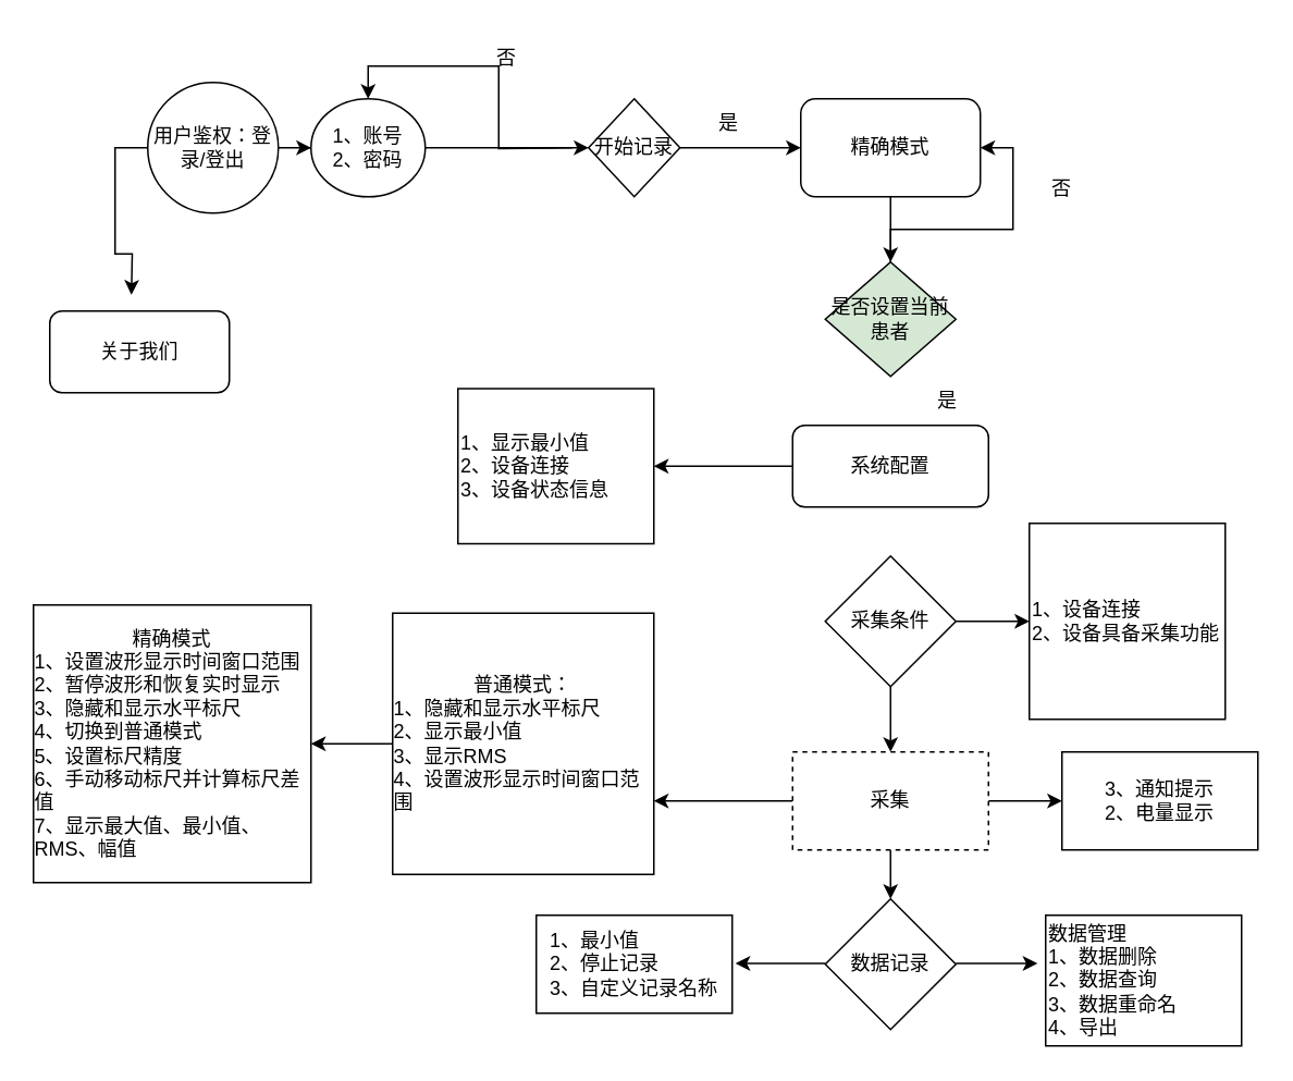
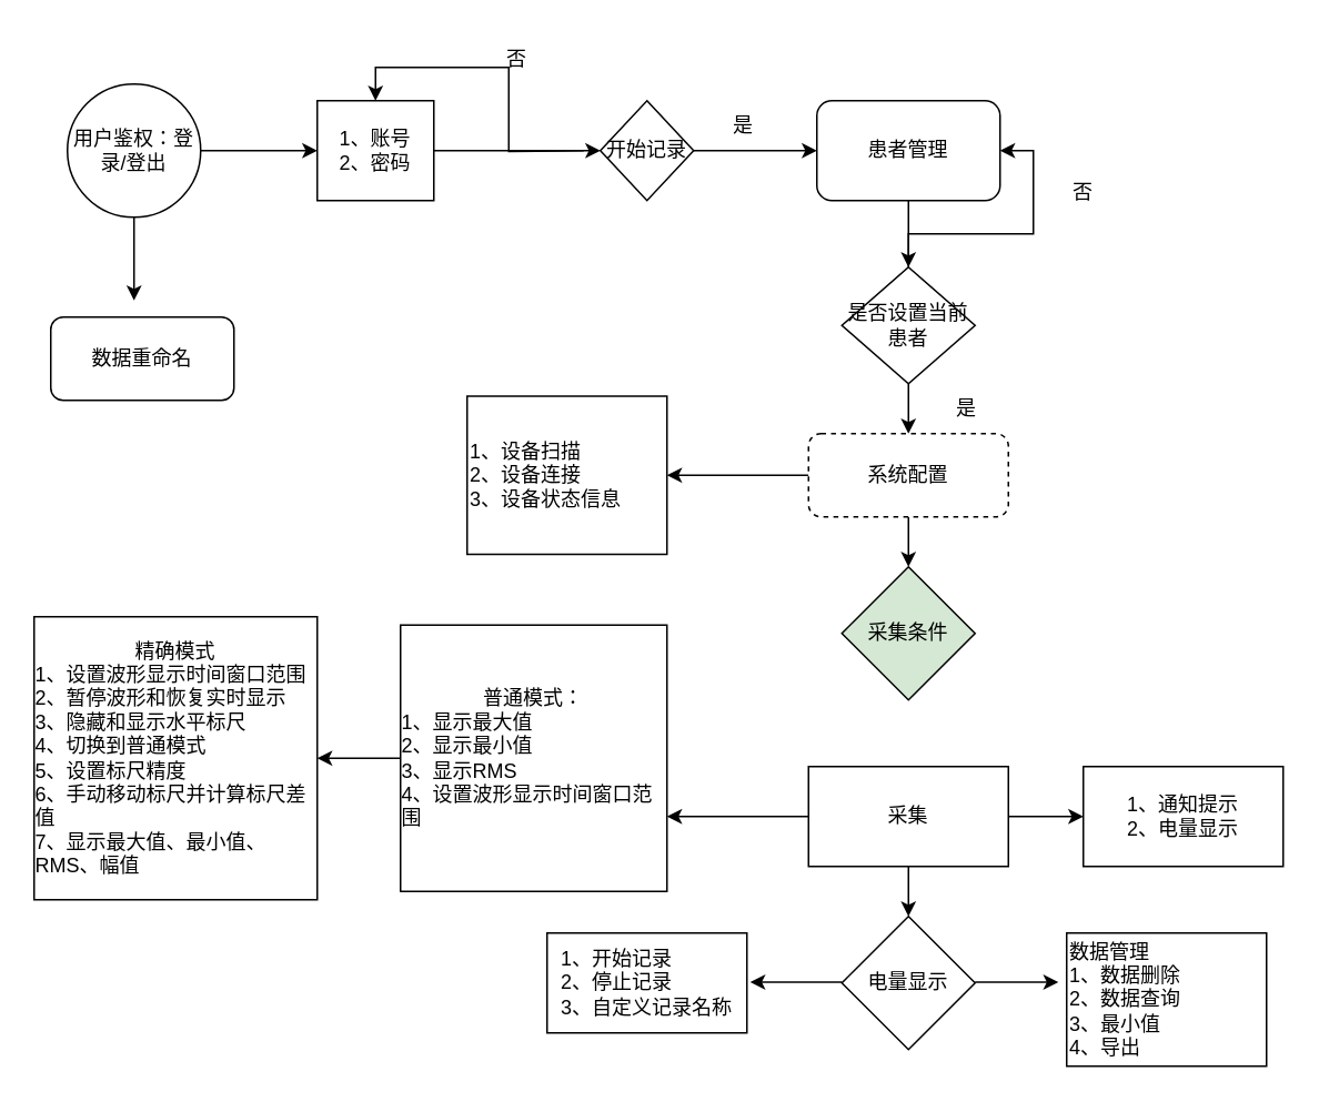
  <mxCell id="0" />
  <mxCell id="1" parent="0" />
  <mxCell id="2" style="edgeStyle=orthogonalEdgeStyle;rounded=0;orthogonalLoop=1;jettySize=auto;html=1;entryX=0;entryY=0.5;entryDx=0;entryDy=0;" edge="1" parent="1" source="4" target="6"><mxGeometry relative="1" as="geometry" /></mxCell>
  <mxCell id="3" style="edgeStyle=orthogonalEdgeStyle;rounded=0;orthogonalLoop=1;jettySize=auto;html=1;" edge="1" parent="1" source="4"><mxGeometry relative="1" as="geometry"><mxPoint x="80" y="180" as="targetPoint" /></mxGeometry></mxCell>
- <mxCell id="4" value="用户鉴权：登录/登出" style="ellipse;whiteSpace=wrap;html=1;aspect=fixed;" vertex="1" parent="1"><mxGeometry x="90" y="50" width="80" height="80" as="geometry" /></mxCell>
+ <mxCell id="4" value="用户鉴权：登录/登出" style="ellipse;whiteSpace=wrap;html=1;aspect=fixed;" vertex="1" parent="1"><mxGeometry x="40" y="50" width="80" height="80" as="geometry" /></mxCell>
  <mxCell id="5" style="edgeStyle=orthogonalEdgeStyle;rounded=0;orthogonalLoop=1;jettySize=auto;html=1;exitX=1;exitY=0.5;exitDx=0;exitDy=0;" edge="1" parent="1" source="6"><mxGeometry relative="1" as="geometry"><mxPoint x="360" y="90" as="targetPoint" /></mxGeometry></mxCell>
- <mxCell id="6" value="1、账号&lt;br&gt;2、密码" style="ellipse;whiteSpace=wrap;html=1;" vertex="1" parent="1"><mxGeometry x="190" y="60" width="70" height="60" as="geometry" /></mxCell>
+ <mxCell id="6" value="1、账号&lt;br&gt;2、密码" style="rounded=0;whiteSpace=wrap;html=1;" vertex="1" parent="1"><mxGeometry x="190" y="60" width="70" height="60" as="geometry" /></mxCell>
  <mxCell id="7" style="edgeStyle=orthogonalEdgeStyle;rounded=0;orthogonalLoop=1;jettySize=auto;html=1;entryX=0.5;entryY=0;entryDx=0;entryDy=0;" edge="1" parent="1" target="6"><mxGeometry relative="1" as="geometry"><mxPoint x="350" y="90" as="sourcePoint" /></mxGeometry></mxCell>
  <mxCell id="8" style="edgeStyle=orthogonalEdgeStyle;rounded=0;orthogonalLoop=1;jettySize=auto;html=1;" edge="1" parent="1" source="9"><mxGeometry relative="1" as="geometry"><mxPoint x="490" y="90" as="targetPoint" /></mxGeometry></mxCell>
  <mxCell id="9" value="开始记录" style="rhombus;whiteSpace=wrap;html=1;" vertex="1" parent="1"><mxGeometry x="360" y="60" width="56" height="60" as="geometry" /></mxCell>
  <mxCell id="10" style="edgeStyle=orthogonalEdgeStyle;rounded=0;orthogonalLoop=1;jettySize=auto;html=1;exitX=0.5;exitY=1;exitDx=0;exitDy=0;entryX=0.5;entryY=0;entryDx=0;entryDy=0;" edge="1" parent="1" source="11" target="16"><mxGeometry relative="1" as="geometry" /></mxCell>
- <mxCell id="11" value="精确模式" style="rounded=1;whiteSpace=wrap;html=1;" vertex="1" parent="1"><mxGeometry x="490" y="60" width="110" height="60" as="geometry" /></mxCell>
+ <mxCell id="11" value="患者管理" style="rounded=1;whiteSpace=wrap;html=1;" vertex="1" parent="1"><mxGeometry x="490" y="60" width="110" height="60" as="geometry" /></mxCell>
  <mxCell id="12" value="否" style="text;html=1;strokeColor=none;fillColor=none;align=center;verticalAlign=middle;whiteSpace=wrap;rounded=0;" vertex="1" parent="1"><mxGeometry x="280" y="20" width="60" height="30" as="geometry" /></mxCell>
  <mxCell id="13" value="是" style="text;html=1;strokeColor=none;fillColor=none;align=center;verticalAlign=middle;whiteSpace=wrap;rounded=0;" vertex="1" parent="1"><mxGeometry x="416" y="60" width="60" height="30" as="geometry" /></mxCell>
+ <mxCell id="14" style="edgeStyle=orthogonalEdgeStyle;rounded=0;orthogonalLoop=1;jettySize=auto;html=1;entryX=0.5;entryY=0;entryDx=0;entryDy=0;" edge="1" parent="1" source="16" target="19"><mxGeometry relative="1" as="geometry" /></mxCell>
  <mxCell id="15" style="edgeStyle=orthogonalEdgeStyle;rounded=0;orthogonalLoop=1;jettySize=auto;html=1;entryX=1;entryY=0.5;entryDx=0;entryDy=0;" edge="1" parent="1" source="16" target="11"><mxGeometry relative="1" as="geometry" /></mxCell>
- <mxCell id="16" value="是否设置当前患者" style="rhombus;whiteSpace=wrap;html=1;fillColor=#d5e8d4;" vertex="1" parent="1"><mxGeometry x="505" y="160" width="80" height="70" as="geometry" /></mxCell>
+ <mxCell id="16" value="是否设置当前患者" style="rhombus;whiteSpace=wrap;html=1;" vertex="1" parent="1"><mxGeometry x="505" y="160" width="80" height="70" as="geometry" /></mxCell>
+ <mxCell id="17" style="edgeStyle=orthogonalEdgeStyle;rounded=0;orthogonalLoop=1;jettySize=auto;html=1;entryX=0.5;entryY=0;entryDx=0;entryDy=0;" edge="1" parent="1" source="19" target="24"><mxGeometry relative="1" as="geometry" /></mxCell>
  <mxCell id="18" style="edgeStyle=orthogonalEdgeStyle;rounded=0;orthogonalLoop=1;jettySize=auto;html=1;" edge="1" parent="1" source="19"><mxGeometry relative="1" as="geometry"><mxPoint x="400" y="285" as="targetPoint" /></mxGeometry></mxCell>
- <mxCell id="19" value="系统配置" style="rounded=1;whiteSpace=wrap;html=1;" vertex="1" parent="1"><mxGeometry x="485" y="260" width="120" height="50" as="geometry" /></mxCell>
- <mxCell id="20" value="关于我们" style="rounded=1;whiteSpace=wrap;html=1;" vertex="1" parent="1"><mxGeometry x="30" y="190" width="110" height="50" as="geometry" /></mxCell>
- <mxCell id="21" value="&lt;div style=&quot;&quot;&gt;1、显示最小值&lt;/div&gt;&lt;div style=&quot;&quot;&gt;2、设备连接&lt;br&gt;&lt;/div&gt;&lt;div style=&quot;&quot;&gt;3、设备状态信息&lt;/div&gt;" style="rounded=0;whiteSpace=wrap;html=1;align=left;" vertex="1" parent="1"><mxGeometry x="280" y="237.5" width="120" height="95" as="geometry" /></mxCell>
- <mxCell id="22" style="edgeStyle=orthogonalEdgeStyle;rounded=0;orthogonalLoop=1;jettySize=auto;html=1;entryX=0.5;entryY=0;entryDx=0;entryDy=0;" edge="1" parent="1" source="24" target="28"><mxGeometry relative="1" as="geometry" /></mxCell>
- <mxCell id="23" style="edgeStyle=orthogonalEdgeStyle;rounded=0;orthogonalLoop=1;jettySize=auto;html=1;exitX=1;exitY=0.5;exitDx=0;exitDy=0;entryX=0;entryY=0.5;entryDx=0;entryDy=0;" edge="1" parent="1" source="24" target="29"><mxGeometry relative="1" as="geometry" /></mxCell>
- <mxCell id="24" value="采集条件" style="rhombus;whiteSpace=wrap;html=1;" vertex="1" parent="1"><mxGeometry x="505" y="340" width="80" height="80" as="geometry" /></mxCell>
+ <mxCell id="19" value="系统配置" style="rounded=1;whiteSpace=wrap;html=1;dashed=1;" vertex="1" parent="1"><mxGeometry x="485" y="260" width="120" height="50" as="geometry" /></mxCell>
+ <mxCell id="20" value="数据重命名" style="rounded=1;whiteSpace=wrap;html=1;" vertex="1" parent="1"><mxGeometry x="30" y="190" width="110" height="50" as="geometry" /></mxCell>
+ <mxCell id="21" value="&lt;div style=&quot;&quot;&gt;1、设备扫描&lt;/div&gt;&lt;div style=&quot;&quot;&gt;2、设备连接&lt;br&gt;&lt;/div&gt;&lt;div style=&quot;&quot;&gt;3、设备状态信息&lt;/div&gt;" style="rounded=0;whiteSpace=wrap;html=1;align=left;" vertex="1" parent="1"><mxGeometry x="280" y="237.5" width="120" height="95" as="geometry" /></mxCell>
+ <mxCell id="24" value="采集条件" style="rhombus;whiteSpace=wrap;html=1;fillColor=#d5e8d4;" vertex="1" parent="1"><mxGeometry x="505" y="340" width="80" height="80" as="geometry" /></mxCell>
  <mxCell id="25" style="edgeStyle=orthogonalEdgeStyle;rounded=0;orthogonalLoop=1;jettySize=auto;html=1;" edge="1" parent="1" source="28"><mxGeometry relative="1" as="geometry"><mxPoint x="650" y="490" as="targetPoint" /></mxGeometry></mxCell>
  <mxCell id="26" style="edgeStyle=orthogonalEdgeStyle;rounded=0;orthogonalLoop=1;jettySize=auto;html=1;" edge="1" parent="1" source="28"><mxGeometry relative="1" as="geometry"><mxPoint x="545" y="550" as="targetPoint" /></mxGeometry></mxCell>
  <mxCell id="27" style="edgeStyle=orthogonalEdgeStyle;rounded=0;orthogonalLoop=1;jettySize=auto;html=1;" edge="1" parent="1" source="28"><mxGeometry relative="1" as="geometry"><mxPoint x="400" y="490" as="targetPoint" /></mxGeometry></mxCell>
- <mxCell id="28" value="采集" style="rounded=0;whiteSpace=wrap;html=1;dashed=1;" vertex="1" parent="1"><mxGeometry x="485" y="460" width="120" height="60" as="geometry" /></mxCell>
- <mxCell id="29" value="1、设备连接&lt;br&gt;2、设备具备采集功能" style="whiteSpace=wrap;html=1;aspect=fixed;align=left;" vertex="1" parent="1"><mxGeometry x="630" y="320" width="120" height="120" as="geometry" /></mxCell>
- <mxCell id="30" value="3、通知提示&lt;br&gt;2、电量显示" style="rounded=0;whiteSpace=wrap;html=1;" vertex="1" parent="1"><mxGeometry x="650" y="460" width="120" height="60" as="geometry" /></mxCell>
+ <mxCell id="28" value="采集" style="rounded=0;whiteSpace=wrap;html=1;" vertex="1" parent="1"><mxGeometry x="485" y="460" width="120" height="60" as="geometry" /></mxCell>
+ <mxCell id="30" value="1、通知提示&lt;br&gt;2、电量显示" style="rounded=0;whiteSpace=wrap;html=1;" vertex="1" parent="1"><mxGeometry x="650" y="460" width="120" height="60" as="geometry" /></mxCell>
  <mxCell id="31" style="edgeStyle=orthogonalEdgeStyle;rounded=0;orthogonalLoop=1;jettySize=auto;html=1;" edge="1" parent="1"><mxGeometry relative="1" as="geometry"><mxPoint x="635" y="589.5" as="targetPoint" /><mxPoint x="585" y="589.5" as="sourcePoint" /></mxGeometry></mxCell>
  <mxCell id="32" style="edgeStyle=orthogonalEdgeStyle;rounded=0;orthogonalLoop=1;jettySize=auto;html=1;" edge="1" parent="1"><mxGeometry relative="1" as="geometry"><mxPoint x="450" y="589.5" as="targetPoint" /><mxPoint x="505" y="589.5" as="sourcePoint" /></mxGeometry></mxCell>
- <mxCell id="33" value="数据管理&lt;br&gt;1、数据删除&lt;br&gt;2、数据查询&lt;br&gt;3、数据重命名&lt;br&gt;4、导出" style="rounded=0;whiteSpace=wrap;html=1;align=left;" vertex="1" parent="1"><mxGeometry x="640" y="560" width="120" height="80" as="geometry" /></mxCell>
- <mxCell id="34" value="&lt;div style=&quot;text-align: left;&quot;&gt;1、最小值&lt;/div&gt;&lt;div style=&quot;text-align: left;&quot;&gt;2、停止记录&lt;/div&gt;&lt;div style=&quot;text-align: left;&quot;&gt;3、自定义记录名称&lt;/div&gt;" style="rounded=0;whiteSpace=wrap;html=1;" vertex="1" parent="1"><mxGeometry x="328" y="560" width="120" height="60" as="geometry" /></mxCell>
+ <mxCell id="33" value="数据管理&lt;br&gt;1、数据删除&lt;br&gt;2、数据查询&lt;br&gt;3、最小值&lt;br&gt;4、导出" style="rounded=0;whiteSpace=wrap;html=1;align=left;" vertex="1" parent="1"><mxGeometry x="640" y="560" width="120" height="80" as="geometry" /></mxCell>
+ <mxCell id="34" value="&lt;div style=&quot;text-align: left;&quot;&gt;1、开始记录&lt;/div&gt;&lt;div style=&quot;text-align: left;&quot;&gt;2、停止记录&lt;/div&gt;&lt;div style=&quot;text-align: left;&quot;&gt;3、自定义记录名称&lt;/div&gt;" style="rounded=0;whiteSpace=wrap;html=1;" vertex="1" parent="1"><mxGeometry x="328" y="560" width="120" height="60" as="geometry" /></mxCell>
  <mxCell id="35" value="是" style="text;html=1;strokeColor=none;fillColor=none;align=center;verticalAlign=middle;whiteSpace=wrap;rounded=0;" vertex="1" parent="1"><mxGeometry x="550" y="230" width="60" height="30" as="geometry" /></mxCell>
  <mxCell id="36" value="否" style="text;html=1;strokeColor=none;fillColor=none;align=center;verticalAlign=middle;whiteSpace=wrap;rounded=0;" vertex="1" parent="1"><mxGeometry x="620" y="100" width="60" height="30" as="geometry" /></mxCell>
- <mxCell id="37" value="数据记录" style="rhombus;whiteSpace=wrap;html=1;" vertex="1" parent="1"><mxGeometry x="505" y="550" width="80" height="80" as="geometry" /></mxCell>
+ <mxCell id="37" value="电量显示" style="rhombus;whiteSpace=wrap;html=1;" vertex="1" parent="1"><mxGeometry x="505" y="550" width="80" height="80" as="geometry" /></mxCell>
  <mxCell id="38" style="edgeStyle=orthogonalEdgeStyle;rounded=0;orthogonalLoop=1;jettySize=auto;html=1;entryX=1;entryY=0.5;entryDx=0;entryDy=0;" edge="1" parent="1" source="39" target="40"><mxGeometry relative="1" as="geometry" /></mxCell>
- <mxCell id="39" value="普通模式：&lt;br&gt;&lt;div style=&quot;border-color: var(--border-color); text-align: left;&quot;&gt;1、隐藏和显示水平标尺&lt;/div&gt;&lt;div style=&quot;border-color: var(--border-color); text-align: left;&quot;&gt;2、显示最小值&lt;/div&gt;&lt;div style=&quot;border-color: var(--border-color); text-align: left;&quot;&gt;3、显示RMS&lt;/div&gt;&lt;div style=&quot;border-color: var(--border-color); text-align: left;&quot;&gt;4、设置波形显示时间窗口范围&lt;/div&gt;" style="whiteSpace=wrap;html=1;aspect=fixed;" vertex="1" parent="1"><mxGeometry x="240" y="375" width="160" height="160" as="geometry" /></mxCell>
+ <mxCell id="39" value="普通模式：&lt;br&gt;&lt;div style=&quot;border-color: var(--border-color); text-align: left;&quot;&gt;1、显示最大值&lt;/div&gt;&lt;div style=&quot;border-color: var(--border-color); text-align: left;&quot;&gt;2、显示最小值&lt;/div&gt;&lt;div style=&quot;border-color: var(--border-color); text-align: left;&quot;&gt;3、显示RMS&lt;/div&gt;&lt;div style=&quot;border-color: var(--border-color); text-align: left;&quot;&gt;4、设置波形显示时间窗口范围&lt;/div&gt;" style="whiteSpace=wrap;html=1;aspect=fixed;" vertex="1" parent="1"><mxGeometry x="240" y="375" width="160" height="160" as="geometry" /></mxCell>
  <mxCell id="40" value="精确模式&lt;br&gt;&lt;div style=&quot;border-color: var(--border-color); text-align: left;&quot;&gt;1、设置波形显示时间窗口范围&lt;/div&gt;&lt;div style=&quot;border-color: var(--border-color); text-align: left;&quot;&gt;2、暂停波形和恢复实时显示&lt;/div&gt;&lt;div style=&quot;border-color: var(--border-color); text-align: left;&quot;&gt;3、隐藏和显示水平标尺&lt;/div&gt;&lt;div style=&quot;border-color: var(--border-color); text-align: left;&quot;&gt;4、切换到普通模式&lt;/div&gt;&lt;div style=&quot;border-color: var(--border-color); text-align: left;&quot;&gt;5、设置标尺精度&lt;/div&gt;&lt;div style=&quot;border-color: var(--border-color); text-align: left;&quot;&gt;6、手动移动标尺并计算标尺差值&lt;/div&gt;&lt;div style=&quot;border-color: var(--border-color); text-align: left;&quot;&gt;7、显示最大值、最小值、RMS、幅值&lt;/div&gt;" style="whiteSpace=wrap;html=1;aspect=fixed;" vertex="1" parent="1"><mxGeometry x="20" y="370" width="170" height="170" as="geometry" /></mxCell>
